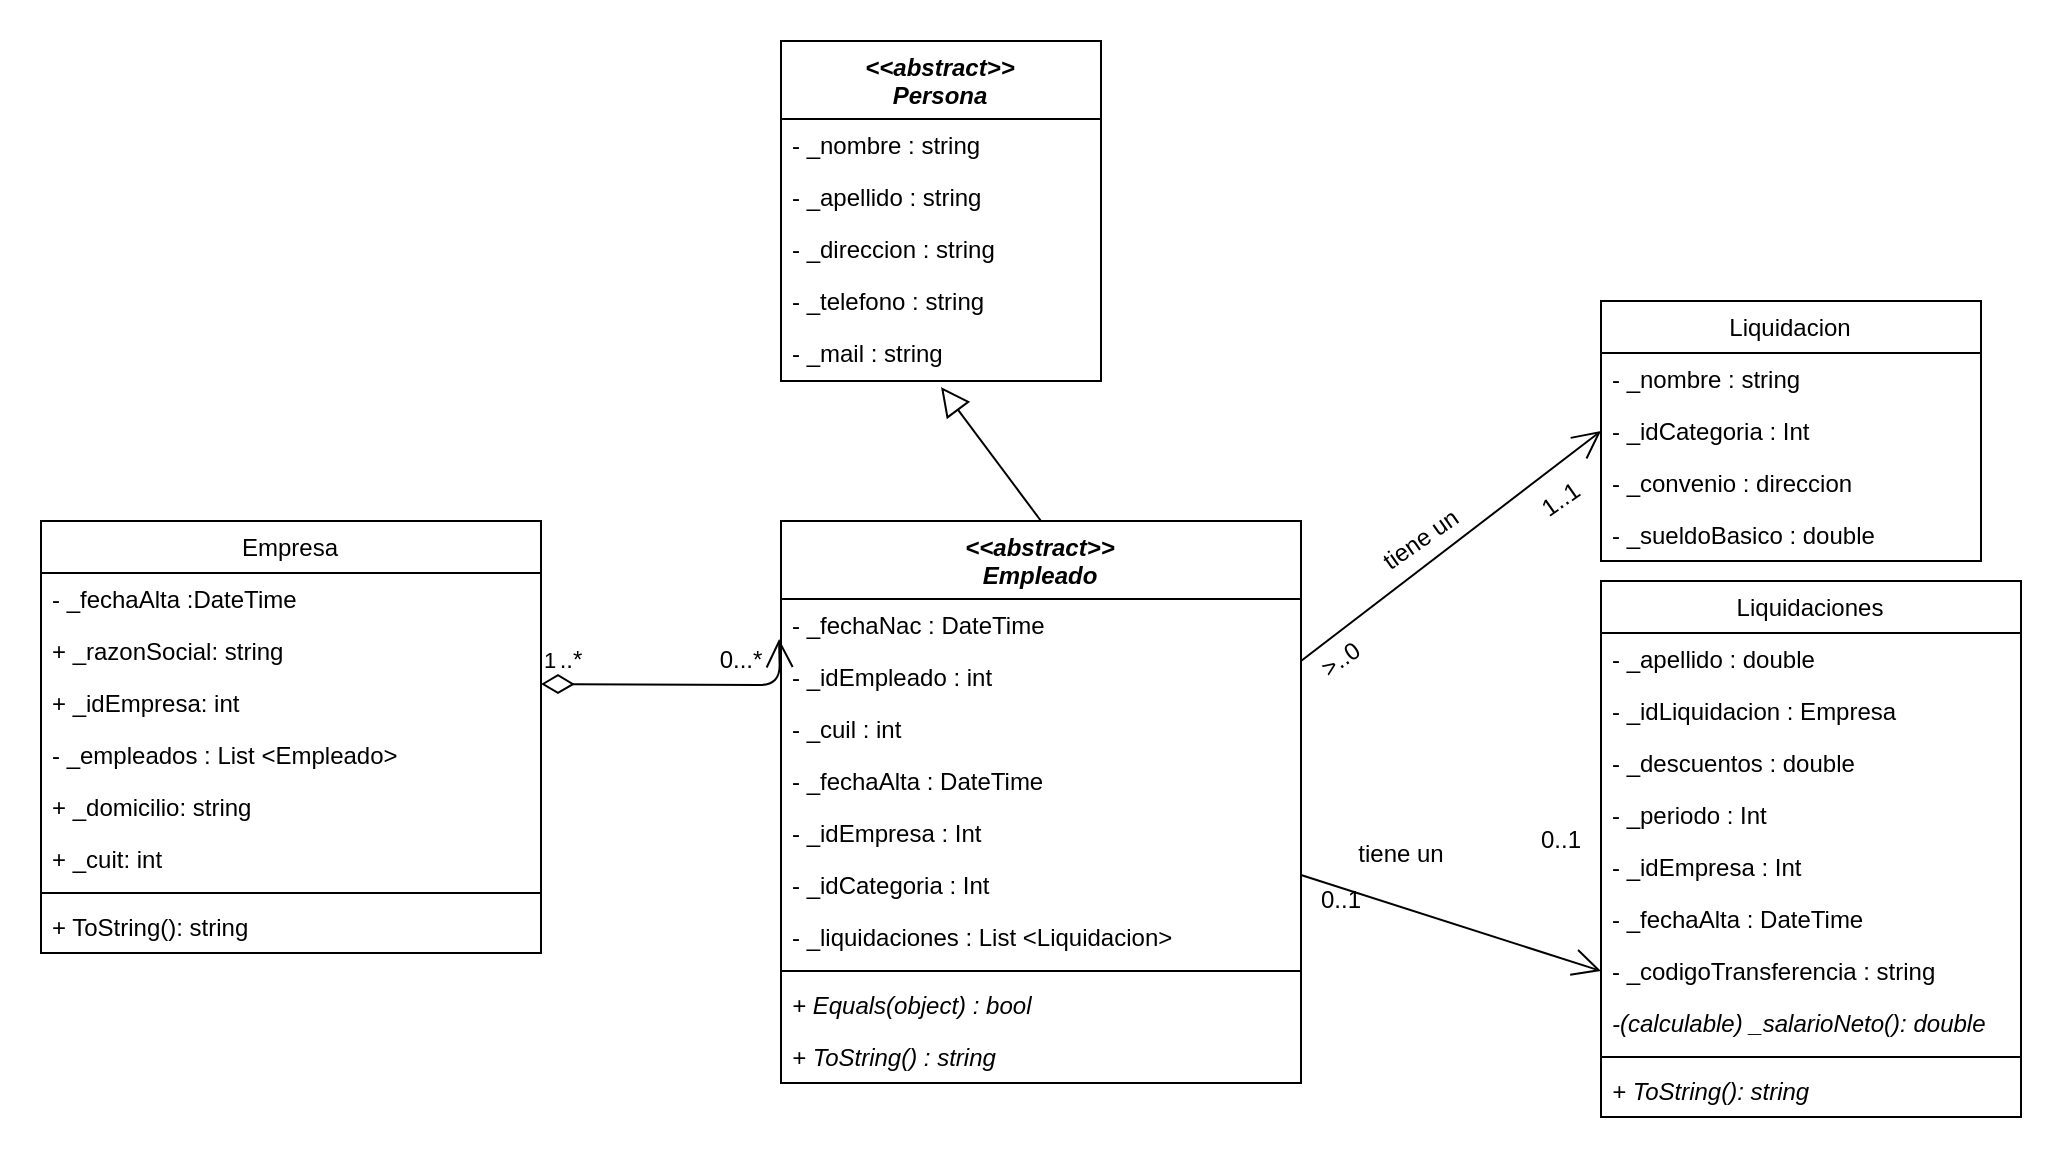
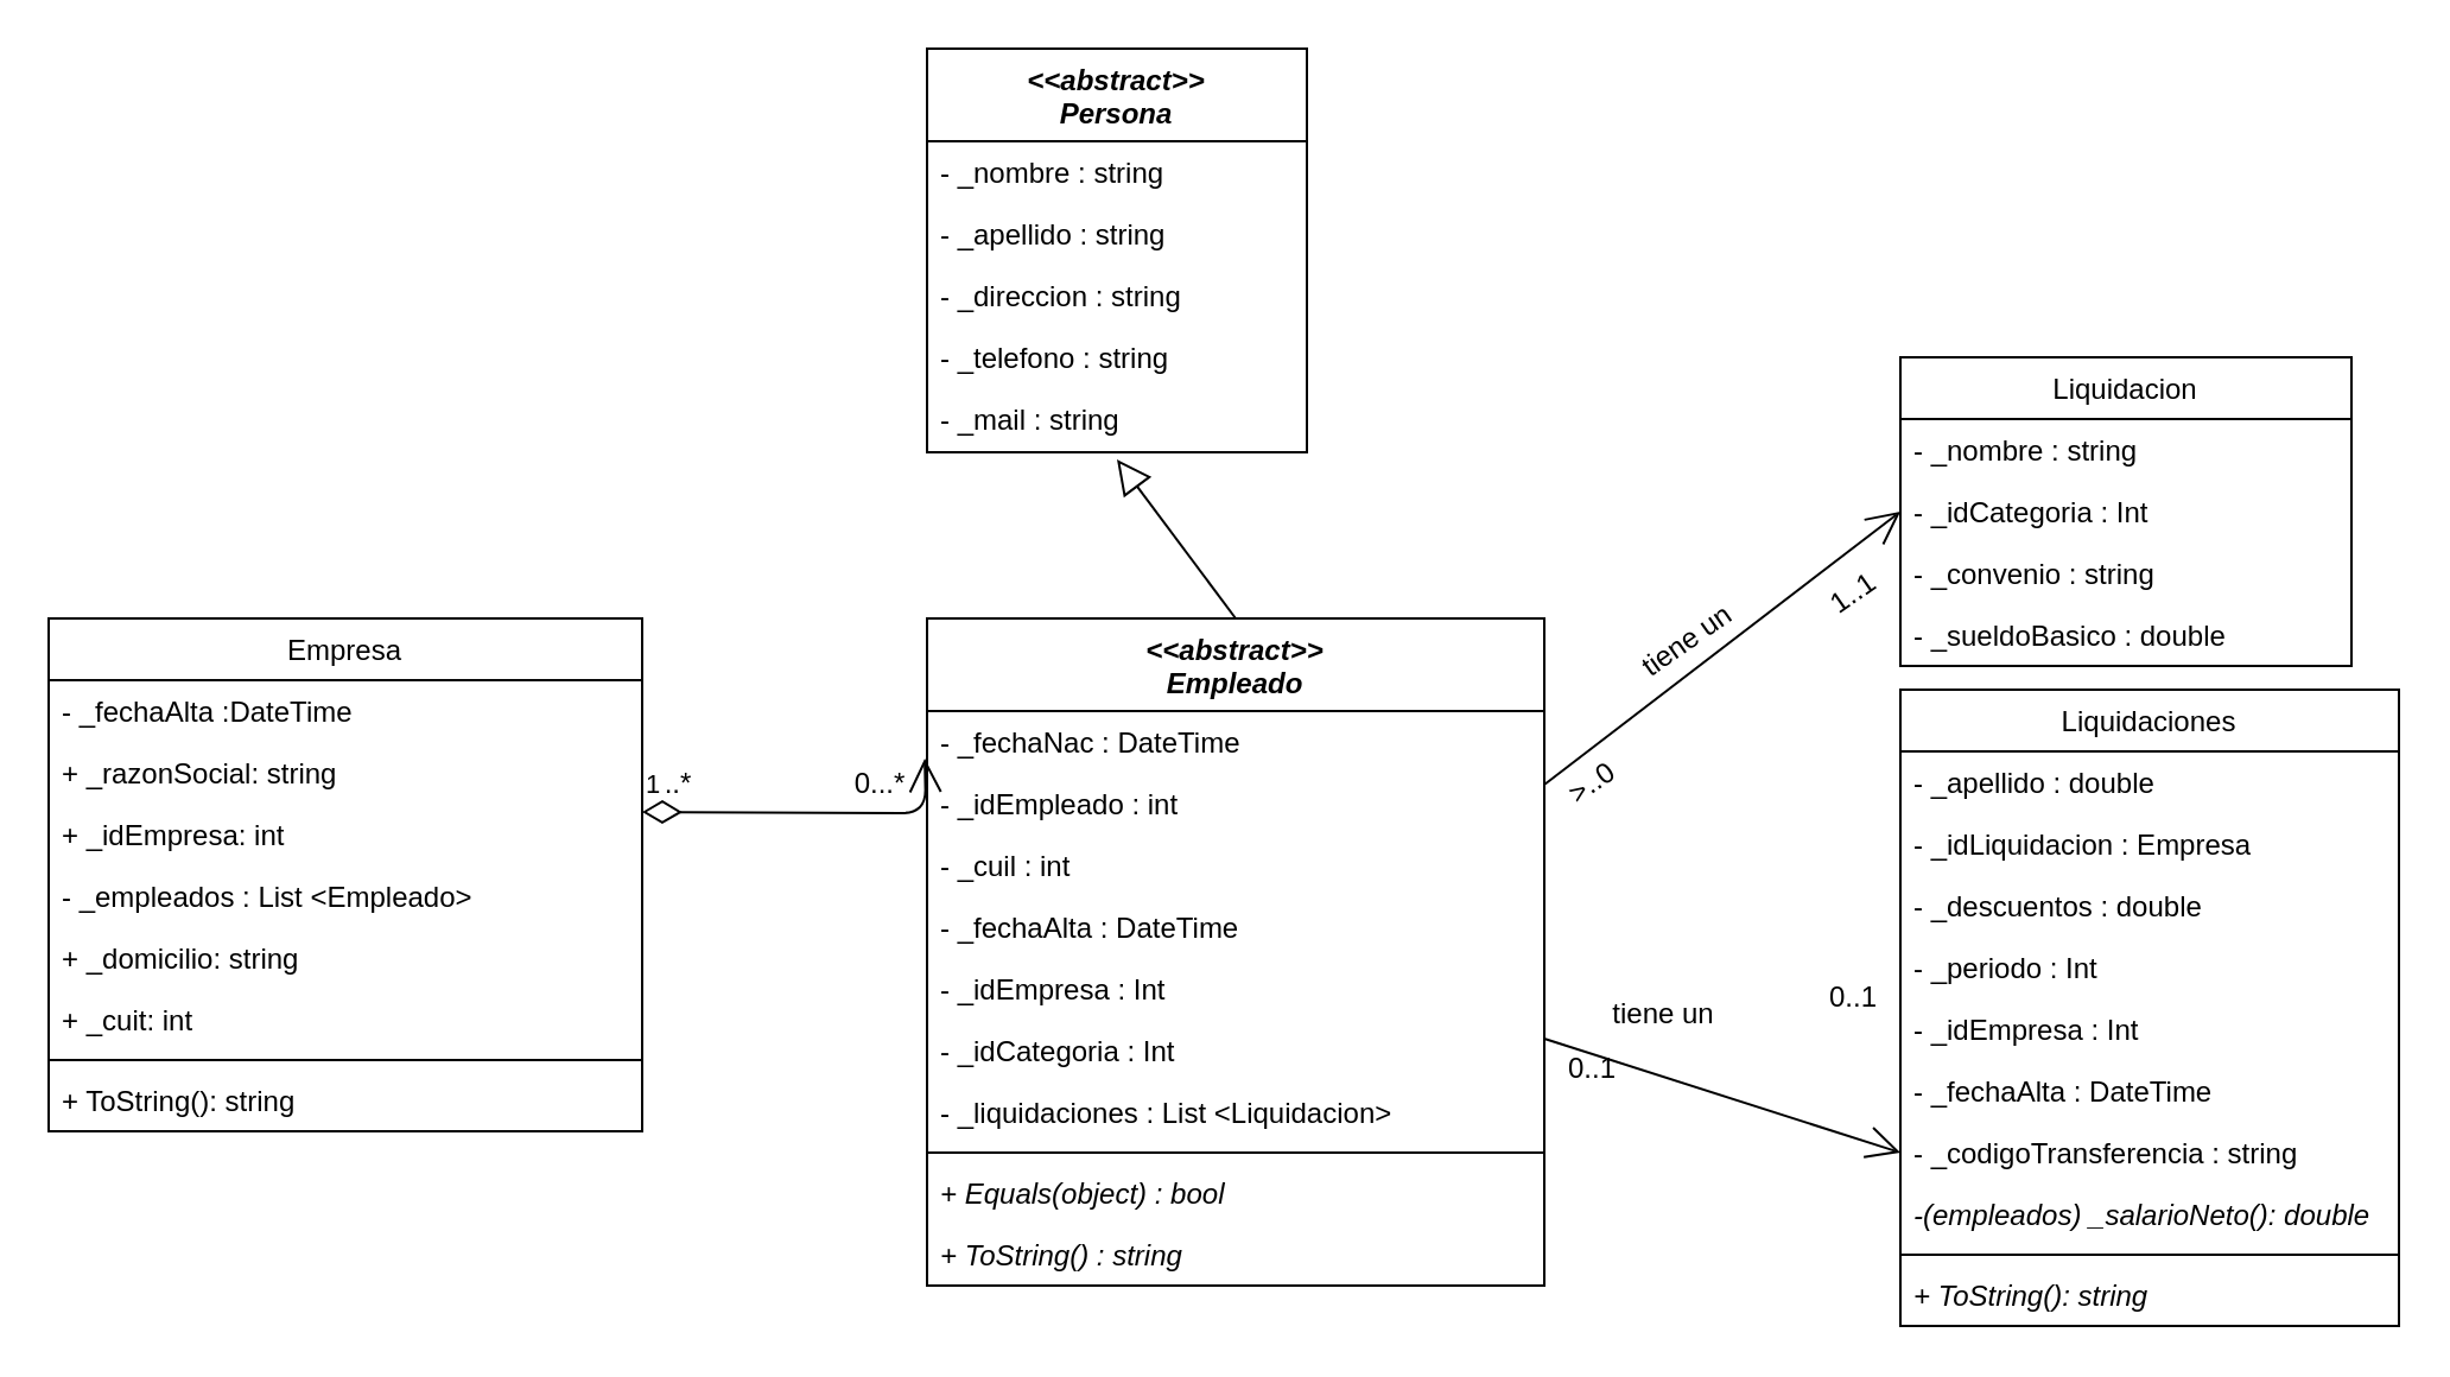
  <mxCell id="0" />
  <mxCell id="1" parent="0" />
  <mxCell id="2" value="&lt;&lt;abstract&gt;&gt;&#10;Empleado" style="swimlane;fontStyle=3;align=center;verticalAlign=top;childLayout=stackLayout;horizontal=1;startSize=39;horizontalStack=0;resizeParent=1;resizeLast=0;collapsible=1;marginBottom=0;rounded=0;shadow=0;strokeWidth=1;" parent="1" vertex="1"><mxGeometry x="390" y="260" width="260" height="281" as="geometry"><mxRectangle x="230" y="140" width="160" height="26" as="alternateBounds" /></mxGeometry></mxCell>
  <mxCell id="3" value="- _fechaNac : DateTime" style="text;align=left;verticalAlign=top;spacingLeft=4;spacingRight=4;overflow=hidden;rotatable=0;points=[[0,0.5],[1,0.5]];portConstraint=eastwest;rounded=0;shadow=0;html=0;" parent="2" vertex="1"><mxGeometry y="39" width="260" height="26" as="geometry" /></mxCell>
  <mxCell id="4" value="- _idEmpleado : int" style="text;align=left;verticalAlign=top;spacingLeft=4;spacingRight=4;overflow=hidden;rotatable=0;points=[[0,0.5],[1,0.5]];portConstraint=eastwest;" parent="2" vertex="1"><mxGeometry y="65" width="260" height="26" as="geometry" /></mxCell>
  <mxCell id="5" value="- _cuil : int" style="text;align=left;verticalAlign=top;spacingLeft=4;spacingRight=4;overflow=hidden;rotatable=0;points=[[0,0.5],[1,0.5]];portConstraint=eastwest;" parent="2" vertex="1"><mxGeometry y="91" width="260" height="26" as="geometry" /></mxCell>
  <mxCell id="6" value="- _fechaAlta : DateTime" style="text;align=left;verticalAlign=top;spacingLeft=4;spacingRight=4;overflow=hidden;rotatable=0;points=[[0,0.5],[1,0.5]];portConstraint=eastwest;rounded=0;shadow=0;html=0;" parent="2" vertex="1"><mxGeometry y="117" width="260" height="26" as="geometry" /></mxCell>
  <mxCell id="7" value="- _idEmpresa : Int" style="text;align=left;verticalAlign=top;spacingLeft=4;spacingRight=4;overflow=hidden;rotatable=0;points=[[0,0.5],[1,0.5]];portConstraint=eastwest;" vertex="1" parent="2"><mxGeometry y="143" width="260" height="26" as="geometry" /></mxCell>
  <mxCell id="8" value="- _idCategoria : Int" style="text;align=left;verticalAlign=top;spacingLeft=4;spacingRight=4;overflow=hidden;rotatable=0;points=[[0,0.5],[1,0.5]];portConstraint=eastwest;" parent="2" vertex="1"><mxGeometry y="169" width="260" height="26" as="geometry" /></mxCell>
  <mxCell id="9" value="- _liquidaciones : List &lt;Liquidacion&gt;" style="text;align=left;verticalAlign=top;spacingLeft=4;spacingRight=4;overflow=hidden;rotatable=0;points=[[0,0.5],[1,0.5]];portConstraint=eastwest;rounded=0;shadow=0;html=0;" parent="2" vertex="1"><mxGeometry y="195" width="260" height="26" as="geometry" /></mxCell>
  <mxCell id="10" value="" style="line;html=1;strokeWidth=1;align=left;verticalAlign=middle;spacingTop=-1;spacingLeft=3;spacingRight=3;rotatable=0;labelPosition=right;points=[];portConstraint=eastwest;" parent="2" vertex="1"><mxGeometry y="221" width="260" height="8" as="geometry" /></mxCell>
  <mxCell id="11" value="+ Equals(object) : bool" style="text;align=left;verticalAlign=top;spacingLeft=4;spacingRight=4;overflow=hidden;rotatable=0;points=[[0,0.5],[1,0.5]];portConstraint=eastwest;fontStyle=2" parent="2" vertex="1"><mxGeometry y="229" width="260" height="26" as="geometry" /></mxCell>
  <mxCell id="12" value="+ ToString() : string" style="text;align=left;verticalAlign=top;spacingLeft=4;spacingRight=4;overflow=hidden;rotatable=0;points=[[0,0.5],[1,0.5]];portConstraint=eastwest;fontStyle=2" parent="2" vertex="1"><mxGeometry y="255" width="260" height="26" as="geometry" /></mxCell>
  <mxCell id="13" value="&lt;&lt;abstract&gt;&gt;&#10;Persona" style="swimlane;fontStyle=3;align=center;verticalAlign=top;childLayout=stackLayout;horizontal=1;startSize=39;horizontalStack=0;resizeParent=1;resizeLast=0;collapsible=1;marginBottom=0;rounded=0;shadow=0;strokeWidth=1;" parent="1" vertex="1"><mxGeometry x="390" y="20" width="160" height="170" as="geometry"><mxRectangle x="230" y="140" width="160" height="26" as="alternateBounds" /></mxGeometry></mxCell>
  <mxCell id="14" value="- _nombre : string" style="text;align=left;verticalAlign=top;spacingLeft=4;spacingRight=4;overflow=hidden;rotatable=0;points=[[0,0.5],[1,0.5]];portConstraint=eastwest;" parent="13" vertex="1"><mxGeometry y="39" width="160" height="26" as="geometry" /></mxCell>
  <mxCell id="15" value="- _apellido : string" style="text;align=left;verticalAlign=top;spacingLeft=4;spacingRight=4;overflow=hidden;rotatable=0;points=[[0,0.5],[1,0.5]];portConstraint=eastwest;rounded=0;shadow=0;html=0;" parent="13" vertex="1"><mxGeometry y="65" width="160" height="26" as="geometry" /></mxCell>
  <mxCell id="16" value="- _direccion : string" style="text;align=left;verticalAlign=top;spacingLeft=4;spacingRight=4;overflow=hidden;rotatable=0;points=[[0,0.5],[1,0.5]];portConstraint=eastwest;rounded=0;shadow=0;html=0;" parent="13" vertex="1"><mxGeometry y="91" width="160" height="26" as="geometry" /></mxCell>
  <mxCell id="17" value="- _telefono : string" style="text;align=left;verticalAlign=top;spacingLeft=4;spacingRight=4;overflow=hidden;rotatable=0;points=[[0,0.5],[1,0.5]];portConstraint=eastwest;" parent="13" vertex="1"><mxGeometry y="117" width="160" height="26" as="geometry" /></mxCell>
  <mxCell id="18" value="- _mail : string" style="text;align=left;verticalAlign=top;spacingLeft=4;spacingRight=4;overflow=hidden;rotatable=0;points=[[0,0.5],[1,0.5]];portConstraint=eastwest;rounded=0;shadow=0;html=0;" parent="13" vertex="1"><mxGeometry y="143" width="160" height="26" as="geometry" /></mxCell>
  <mxCell id="19" value="" style="endArrow=open;endFill=1;endSize=12;html=1;entryX=0;entryY=0.5;entryDx=0;entryDy=0;" parent="1" target="43" edge="1"><mxGeometry width="160" relative="1" as="geometry"><mxPoint x="650" y="437" as="sourcePoint" /><mxPoint x="710" y="440" as="targetPoint" /></mxGeometry></mxCell>
  <mxCell id="20" value="Empresa" style="swimlane;fontStyle=0;align=center;verticalAlign=top;childLayout=stackLayout;horizontal=1;startSize=26;horizontalStack=0;resizeParent=1;resizeParentMax=0;resizeLast=0;collapsible=1;marginBottom=0;" parent="1" vertex="1"><mxGeometry x="20" y="260" width="250" height="216" as="geometry" /></mxCell>
  <mxCell id="21" value="- _fechaAlta :DateTime" style="text;strokeColor=none;fillColor=none;align=left;verticalAlign=top;spacingLeft=4;spacingRight=4;overflow=hidden;rotatable=0;points=[[0,0.5],[1,0.5]];portConstraint=eastwest;" parent="20" vertex="1"><mxGeometry y="26" width="250" height="26" as="geometry" /></mxCell>
  <mxCell id="22" value="+ _razonSocial: string" style="text;strokeColor=none;fillColor=none;align=left;verticalAlign=top;spacingLeft=4;spacingRight=4;overflow=hidden;rotatable=0;points=[[0,0.5],[1,0.5]];portConstraint=eastwest;" parent="20" vertex="1"><mxGeometry y="52" width="250" height="26" as="geometry" /></mxCell>
  <mxCell id="23" value="+ _idEmpresa: int" style="text;strokeColor=none;fillColor=none;align=left;verticalAlign=top;spacingLeft=4;spacingRight=4;overflow=hidden;rotatable=0;points=[[0,0.5],[1,0.5]];portConstraint=eastwest;" parent="20" vertex="1"><mxGeometry y="78" width="250" height="26" as="geometry" /></mxCell>
  <mxCell id="24" value="- _empleados : List &lt;Empleado&gt;" style="text;strokeColor=none;fillColor=none;align=left;verticalAlign=top;spacingLeft=4;spacingRight=4;overflow=hidden;rotatable=0;points=[[0,0.5],[1,0.5]];portConstraint=eastwest;" vertex="1" parent="20"><mxGeometry y="104" width="250" height="26" as="geometry" /></mxCell>
  <mxCell id="25" value="+ _domicilio: string" style="text;strokeColor=none;fillColor=none;align=left;verticalAlign=top;spacingLeft=4;spacingRight=4;overflow=hidden;rotatable=0;points=[[0,0.5],[1,0.5]];portConstraint=eastwest;" parent="20" vertex="1"><mxGeometry y="130" width="250" height="26" as="geometry" /></mxCell>
  <mxCell id="26" value="+ _cuit: int" style="text;strokeColor=none;fillColor=none;align=left;verticalAlign=top;spacingLeft=4;spacingRight=4;overflow=hidden;rotatable=0;points=[[0,0.5],[1,0.5]];portConstraint=eastwest;" vertex="1" parent="20"><mxGeometry y="156" width="250" height="26" as="geometry" /></mxCell>
  <mxCell id="27" value="" style="line;strokeWidth=1;fillColor=none;align=left;verticalAlign=middle;spacingTop=-1;spacingLeft=3;spacingRight=3;rotatable=0;labelPosition=right;points=[];portConstraint=eastwest;" parent="20" vertex="1"><mxGeometry y="182" width="250" height="8" as="geometry" /></mxCell>
  <mxCell id="28" value="+ ToString(): string" style="text;strokeColor=none;fillColor=none;align=left;verticalAlign=top;spacingLeft=4;spacingRight=4;overflow=hidden;rotatable=0;points=[[0,0.5],[1,0.5]];portConstraint=eastwest;" parent="20" vertex="1"><mxGeometry y="190" width="250" height="26" as="geometry" /></mxCell>
  <mxCell id="29" value="1" style="endArrow=open;html=1;endSize=12;startArrow=diamondThin;startSize=14;startFill=0;edgeStyle=orthogonalEdgeStyle;align=left;verticalAlign=bottom;entryX=-0.006;entryY=0.769;entryDx=0;entryDy=0;entryPerimeter=0;" parent="1" edge="1"><mxGeometry x="-1" y="3" relative="1" as="geometry"><mxPoint x="270" y="341.5" as="sourcePoint" /><mxPoint x="389.04" y="318.994" as="targetPoint" /></mxGeometry></mxCell>
  <mxCell id="30" value="0...*" style="text;html=1;align=center;verticalAlign=middle;resizable=0;points=[];autosize=1;" parent="1" vertex="1"><mxGeometry x="350" y="320" width="40" height="20" as="geometry" /></mxCell>
  <mxCell id="31" value="..*" style="text;html=1;align=center;verticalAlign=middle;resizable=0;points=[];autosize=1;" parent="1" vertex="1"><mxGeometry x="270" y="320" width="30" height="20" as="geometry" /></mxCell>
  <mxCell id="32" value="" style="endArrow=block;endFill=0;endSize=12;html=1;entryX=0.5;entryY=1.154;entryDx=0;entryDy=0;entryPerimeter=0;exitX=0.5;exitY=0;exitDx=0;exitDy=0;" parent="1" source="2" target="18" edge="1"><mxGeometry width="160" relative="1" as="geometry"><mxPoint x="390" y="230" as="sourcePoint" /><mxPoint x="550" y="230" as="targetPoint" /></mxGeometry></mxCell>
  <mxCell id="33" value="0..1" style="text;html=1;align=center;verticalAlign=middle;resizable=0;points=[];autosize=1;" parent="1" vertex="1"><mxGeometry x="650" y="440" width="40" height="20" as="geometry" /></mxCell>
  <mxCell id="34" value="0..1" style="text;html=1;align=center;verticalAlign=middle;resizable=0;points=[];autosize=1;" parent="1" vertex="1"><mxGeometry x="760" y="410" width="40" height="20" as="geometry" /></mxCell>
  <mxCell id="35" value="" style="endArrow=open;endFill=1;endSize=12;html=1;entryX=0;entryY=0.5;entryDx=0;entryDy=0;" parent="1" target="53" edge="1"><mxGeometry width="160" relative="1" as="geometry"><mxPoint x="650" y="330" as="sourcePoint" /><mxPoint x="800" y="356" as="targetPoint" /></mxGeometry></mxCell>
  <mxCell id="36" value="Liquidaciones" style="swimlane;fontStyle=0;align=center;verticalAlign=top;childLayout=stackLayout;horizontal=1;startSize=26;horizontalStack=0;resizeParent=1;resizeParentMax=0;resizeLast=0;collapsible=1;marginBottom=0;" parent="1" vertex="1"><mxGeometry x="800" y="290" width="210" height="268" as="geometry"><mxRectangle x="500" y="270" width="100" height="26" as="alternateBounds" /></mxGeometry></mxCell>
  <mxCell id="37" value="- _apellido : double&#10;" style="text;strokeColor=none;fillColor=none;align=left;verticalAlign=top;spacingLeft=4;spacingRight=4;overflow=hidden;rotatable=0;points=[[0,0.5],[1,0.5]];portConstraint=eastwest;" parent="36" vertex="1"><mxGeometry y="26" width="210" height="26" as="geometry" /></mxCell>
  <mxCell id="38" value="- _idLiquidacion : Empresa" style="text;strokeColor=none;fillColor=none;align=left;verticalAlign=top;spacingLeft=4;spacingRight=4;overflow=hidden;rotatable=0;points=[[0,0.5],[1,0.5]];portConstraint=eastwest;" vertex="1" parent="36"><mxGeometry y="52" width="210" height="26" as="geometry" /></mxCell>
  <mxCell id="39" value="- _descuentos : double" style="text;strokeColor=none;fillColor=none;align=left;verticalAlign=top;spacingLeft=4;spacingRight=4;overflow=hidden;rotatable=0;points=[[0,0.5],[1,0.5]];portConstraint=eastwest;" parent="36" vertex="1"><mxGeometry y="78" width="210" height="26" as="geometry" /></mxCell>
  <mxCell id="40" value="- _periodo : Int" style="text;strokeColor=none;fillColor=none;align=left;verticalAlign=top;spacingLeft=4;spacingRight=4;overflow=hidden;rotatable=0;points=[[0,0.5],[1,0.5]];portConstraint=eastwest;" parent="36" vertex="1"><mxGeometry y="104" width="210" height="26" as="geometry" /></mxCell>
  <mxCell id="41" value="- _idEmpresa : Int" style="text;strokeColor=none;fillColor=none;align=left;verticalAlign=top;spacingLeft=4;spacingRight=4;overflow=hidden;rotatable=0;points=[[0,0.5],[1,0.5]];portConstraint=eastwest;" vertex="1" parent="36"><mxGeometry y="130" width="210" height="26" as="geometry" /></mxCell>
  <mxCell id="42" value="- _fechaAlta : DateTime" style="text;strokeColor=none;fillColor=none;align=left;verticalAlign=top;spacingLeft=4;spacingRight=4;overflow=hidden;rotatable=0;points=[[0,0.5],[1,0.5]];portConstraint=eastwest;" parent="36" vertex="1"><mxGeometry y="156" width="210" height="26" as="geometry" /></mxCell>
  <mxCell id="43" value="- _codigoTransferencia : string" style="text;strokeColor=none;fillColor=none;align=left;verticalAlign=top;spacingLeft=4;spacingRight=4;overflow=hidden;rotatable=0;points=[[0,0.5],[1,0.5]];portConstraint=eastwest;" parent="36" vertex="1"><mxGeometry y="182" width="210" height="26" as="geometry" /></mxCell>
- <mxCell id="44" value="-(calculable) _salarioNeto(): double" style="text;strokeColor=none;fillColor=none;align=left;verticalAlign=top;spacingLeft=4;spacingRight=4;overflow=hidden;rotatable=0;points=[[0,0.5],[1,0.5]];portConstraint=eastwest;fontStyle=2" parent="36" vertex="1"><mxGeometry y="208" width="210" height="26" as="geometry" /></mxCell>
+ <mxCell id="44" value="-(empleados) _salarioNeto(): double" style="text;strokeColor=none;fillColor=none;align=left;verticalAlign=top;spacingLeft=4;spacingRight=4;overflow=hidden;rotatable=0;points=[[0,0.5],[1,0.5]];portConstraint=eastwest;fontStyle=2" parent="36" vertex="1"><mxGeometry y="208" width="210" height="26" as="geometry" /></mxCell>
  <mxCell id="45" value="" style="line;strokeWidth=1;fillColor=none;align=left;verticalAlign=middle;spacingTop=-1;spacingLeft=3;spacingRight=3;rotatable=0;labelPosition=right;points=[];portConstraint=eastwest;" parent="36" vertex="1"><mxGeometry y="234" width="210" height="8" as="geometry" /></mxCell>
  <mxCell id="46" value="+ ToString(): string" style="text;strokeColor=none;fillColor=none;align=left;verticalAlign=top;spacingLeft=4;spacingRight=4;overflow=hidden;rotatable=0;points=[[0,0.5],[1,0.5]];portConstraint=eastwest;fontStyle=2" parent="36" vertex="1"><mxGeometry y="242" width="210" height="26" as="geometry" /></mxCell>
  <mxCell id="47" value="tiene un" style="text;html=1;align=center;verticalAlign=middle;resizable=0;points=[];autosize=1;" parent="1" vertex="1"><mxGeometry x="670" y="416.5" width="60" height="20" as="geometry" /></mxCell>
  <mxCell id="48" value="tiene un" style="text;html=1;align=center;verticalAlign=middle;resizable=0;points=[];autosize=1;rotation=-35;" parent="1" vertex="1"><mxGeometry x="680" y="260" width="60" height="20" as="geometry" /></mxCell>
  <mxCell id="49" value="1..1" style="text;html=1;align=center;verticalAlign=middle;resizable=0;points=[];autosize=1;rotation=-35;" parent="1" vertex="1"><mxGeometry x="760" y="240" width="40" height="20" as="geometry" /></mxCell>
  <mxCell id="50" value="&amp;gt;..0" style="text;html=1;align=center;verticalAlign=middle;resizable=0;points=[];autosize=1;rotation=-35;" parent="1" vertex="1"><mxGeometry x="650" y="320" width="40" height="20" as="geometry" /></mxCell>
  <mxCell id="51" value="Liquidacion" style="swimlane;fontStyle=0;align=center;verticalAlign=top;childLayout=stackLayout;horizontal=1;startSize=26;horizontalStack=0;resizeParent=1;resizeParentMax=0;resizeLast=0;collapsible=1;marginBottom=0;" parent="1" vertex="1"><mxGeometry x="800" y="150" width="190" height="130" as="geometry"><mxRectangle x="500" y="270" width="100" height="26" as="alternateBounds" /></mxGeometry></mxCell>
  <mxCell id="52" value="- _nombre : string&#10;" style="text;strokeColor=none;fillColor=none;align=left;verticalAlign=top;spacingLeft=4;spacingRight=4;overflow=hidden;rotatable=0;points=[[0,0.5],[1,0.5]];portConstraint=eastwest;" parent="51" vertex="1"><mxGeometry y="26" width="190" height="26" as="geometry" /></mxCell>
  <mxCell id="53" value="- _idCategoria : Int" style="text;strokeColor=none;fillColor=none;align=left;verticalAlign=top;spacingLeft=4;spacingRight=4;overflow=hidden;rotatable=0;points=[[0,0.5],[1,0.5]];portConstraint=eastwest;" parent="51" vertex="1"><mxGeometry y="52" width="190" height="26" as="geometry" /></mxCell>
- <mxCell id="54" value="- _convenio : direccion" style="text;strokeColor=none;fillColor=none;align=left;verticalAlign=top;spacingLeft=4;spacingRight=4;overflow=hidden;rotatable=0;points=[[0,0.5],[1,0.5]];portConstraint=eastwest;" parent="51" vertex="1"><mxGeometry y="78" width="190" height="26" as="geometry" /></mxCell>
+ <mxCell id="54" value="- _convenio : string" style="text;strokeColor=none;fillColor=none;align=left;verticalAlign=top;spacingLeft=4;spacingRight=4;overflow=hidden;rotatable=0;points=[[0,0.5],[1,0.5]];portConstraint=eastwest;" parent="51" vertex="1"><mxGeometry y="78" width="190" height="26" as="geometry" /></mxCell>
  <mxCell id="55" value="- _sueldoBasico : double" style="text;strokeColor=none;fillColor=none;align=left;verticalAlign=top;spacingLeft=4;spacingRight=4;overflow=hidden;rotatable=0;points=[[0,0.5],[1,0.5]];portConstraint=eastwest;" vertex="1" parent="51"><mxGeometry y="104" width="190" height="26" as="geometry" /></mxCell>
